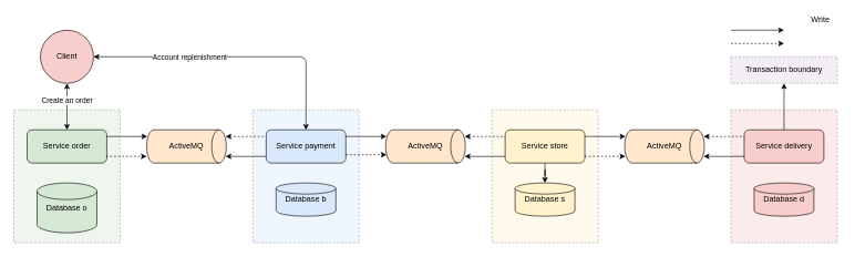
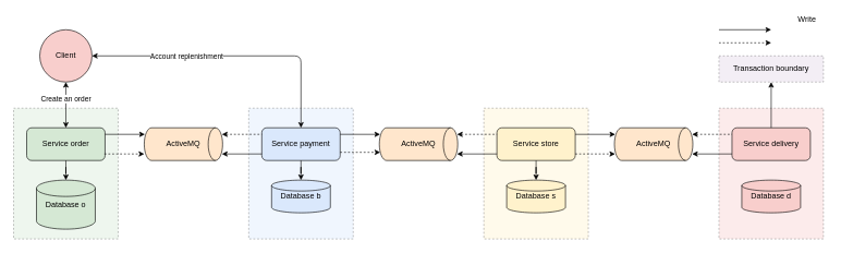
  <mxCell id="0" />
  <mxCell id="1" parent="0" />
  <mxCell id="2" value="" style="rounded=0;whiteSpace=wrap;html=1;fillColor=#d5e8d4;strokeColor=default;glass=0;dashed=1;opacity=40;" vertex="1" parent="1"><mxGeometry x="20" y="165" width="160" height="200" as="geometry" /></mxCell>
  <mxCell id="3" value="" style="rounded=0;whiteSpace=wrap;html=1;fillColor=#dae8fc;strokeColor=default;glass=0;dashed=1;opacity=40;" vertex="1" parent="1"><mxGeometry x="380" y="165" width="160" height="200" as="geometry" /></mxCell>
  <mxCell id="4" value="Client" style="ellipse;whiteSpace=wrap;html=1;aspect=fixed;fillColor=#f8cecc;strokeColor=default;" vertex="1" parent="1"><mxGeometry x="60" y="45" width="80" height="80" as="geometry" /></mxCell>
  <mxCell id="5" value="Service payment" style="rounded=1;whiteSpace=wrap;html=1;fillColor=#dae8fc;strokeColor=default;" vertex="1" parent="1"><mxGeometry x="400" y="195" width="120" height="50" as="geometry" /></mxCell>
  <mxCell id="6" value="Database b" style="strokeWidth=1;html=1;shape=mxgraph.flowchart.database;whiteSpace=wrap;fillColor=#dae8fc;strokeColor=default;" vertex="1" parent="1"><mxGeometry x="415" y="275" width="90" height="50" as="geometry" /></mxCell>
+ <mxCell id="7" style="edgeStyle=orthogonalEdgeStyle;rounded=0;orthogonalLoop=1;jettySize=auto;html=1;entryX=0.5;entryY=0;entryDx=0;entryDy=0;entryPerimeter=0;" edge="1" parent="1" source="5" target="6"><mxGeometry relative="1" as="geometry" /></mxCell>
  <mxCell id="8" value="Service order" style="rounded=1;whiteSpace=wrap;html=1;fillColor=#d5e8d4;strokeColor=default;" vertex="1" parent="1"><mxGeometry x="40" y="195" width="120" height="50" as="geometry" /></mxCell>
  <mxCell id="9" value="Database o" style="strokeWidth=1;html=1;shape=mxgraph.flowchart.database;whiteSpace=wrap;fillColor=#d5e8d4;strokeColor=default;" vertex="1" parent="1"><mxGeometry x="55" y="275" width="90" height="75" as="geometry" /></mxCell>
+ <mxCell id="10" style="edgeStyle=orthogonalEdgeStyle;rounded=0;orthogonalLoop=1;jettySize=auto;html=1;entryX=0.5;entryY=0;entryDx=0;entryDy=0;entryPerimeter=0;" edge="1" parent="1" source="8" target="9"><mxGeometry relative="1" as="geometry" /></mxCell>
  <mxCell id="11" value="" style="endArrow=classic;startArrow=classic;html=1;rounded=1;exitX=0.5;exitY=0;exitDx=0;exitDy=0;entryX=1;entryY=0.5;entryDx=0;entryDy=0;curved=0;" edge="1" parent="1" source="5" target="4"><mxGeometry width="50" height="50" relative="1" as="geometry"><mxPoint x="530" y="145" as="sourcePoint" /><mxPoint x="580" y="95" as="targetPoint" /><Array as="points"><mxPoint x="460" y="85" /></Array></mxGeometry></mxCell>
  <mxCell id="12" value="Account replenishment" style="edgeLabel;html=1;align=center;verticalAlign=middle;resizable=0;points=[];" vertex="1" connectable="0" parent="11"><mxGeometry x="0.329" relative="1" as="geometry"><mxPoint as="offset" /></mxGeometry></mxCell>
  <mxCell id="13" value="ActiveMQ" style="strokeWidth=1;html=1;shape=mxgraph.flowchart.direct_data;whiteSpace=wrap;fillColor=#ffe6cc;strokeColor=default;" vertex="1" parent="1"><mxGeometry x="580" y="195" width="120" height="50" as="geometry" /></mxCell>
  <mxCell id="14" value="" style="endArrow=classic;html=1;rounded=0;exitX=1;exitY=0.25;exitDx=0;exitDy=0;entryX=0.01;entryY=0.251;entryDx=0;entryDy=0;entryPerimeter=0;" edge="1" parent="1"><mxGeometry width="50" height="50" relative="1" as="geometry"><mxPoint x="520" y="205" as="sourcePoint" /><mxPoint x="581.2" y="205.05" as="targetPoint" /></mxGeometry></mxCell>
  <mxCell id="15" value="" style="endArrow=classic;html=1;rounded=1;exitX=1;exitY=0.75;exitDx=0;exitDy=0;entryX=0.011;entryY=0.751;entryDx=0;entryDy=0;entryPerimeter=0;dashed=1;curved=0;startArrow=none;startFill=0;endFill=1;" edge="1" parent="1" source="5" target="13"><mxGeometry width="50" height="50" relative="1" as="geometry"><mxPoint x="520" y="235" as="sourcePoint" /><mxPoint x="581" y="235" as="targetPoint" /></mxGeometry></mxCell>
  <mxCell id="16" value="" style="rounded=0;whiteSpace=wrap;html=1;fillColor=#fff2cc;strokeColor=default;glass=0;dashed=1;opacity=40;" vertex="1" parent="1"><mxGeometry x="740" y="165" width="160" height="200" as="geometry" /></mxCell>
  <mxCell id="17" value="Service store" style="rounded=1;whiteSpace=wrap;html=1;fillColor=#fff2cc;strokeColor=default;" vertex="1" parent="1"><mxGeometry x="760" y="195" width="120" height="50" as="geometry" /></mxCell>
  <mxCell id="18" value="Database s" style="strokeWidth=1;html=1;shape=mxgraph.flowchart.database;whiteSpace=wrap;fillColor=#fff2cc;strokeColor=default;" vertex="1" parent="1"><mxGeometry x="775" y="275" width="90" height="50" as="geometry" /></mxCell>
  <mxCell id="19" style="edgeStyle=orthogonalEdgeStyle;rounded=0;orthogonalLoop=1;jettySize=auto;html=1;entryX=0.5;entryY=0;entryDx=0;entryDy=0;entryPerimeter=0;" edge="1" parent="1" source="17" target="18"><mxGeometry relative="1" as="geometry" /></mxCell>
  <mxCell id="20" value="" style="endArrow=classic;startArrow=classic;html=1;rounded=0;exitX=0.5;exitY=0;exitDx=0;exitDy=0;entryX=0.5;entryY=1;entryDx=0;entryDy=0;" edge="1" parent="1" source="8" target="4"><mxGeometry width="50" height="50" relative="1" as="geometry"><mxPoint x="380" y="305" as="sourcePoint" /><mxPoint x="430" y="255" as="targetPoint" /></mxGeometry></mxCell>
  <mxCell id="21" value="Create an order" style="edgeLabel;html=1;align=center;verticalAlign=middle;resizable=0;points=[];" vertex="1" connectable="0" parent="20"><mxGeometry x="0.283" y="1" relative="1" as="geometry"><mxPoint as="offset" /></mxGeometry></mxCell>
  <mxCell id="22" value="ActiveMQ" style="strokeWidth=1;html=1;shape=mxgraph.flowchart.direct_data;whiteSpace=wrap;fillColor=#ffe6cc;strokeColor=default;" vertex="1" parent="1"><mxGeometry x="220" y="195" width="120" height="50" as="geometry" /></mxCell>
  <mxCell id="23" value="" style="endArrow=classic;html=1;rounded=0;exitX=1;exitY=0.25;exitDx=0;exitDy=0;entryX=0.01;entryY=0.251;entryDx=0;entryDy=0;entryPerimeter=0;" edge="1" parent="1"><mxGeometry width="50" height="50" relative="1" as="geometry"><mxPoint x="160" y="205" as="sourcePoint" /><mxPoint x="221" y="205" as="targetPoint" /></mxGeometry></mxCell>
  <mxCell id="24" value="" style="endArrow=classic;html=1;rounded=1;exitX=1;exitY=0.75;exitDx=0;exitDy=0;entryX=0.011;entryY=0.751;entryDx=0;entryDy=0;entryPerimeter=0;dashed=1;curved=0;startArrow=none;startFill=0;endFill=1;" edge="1" parent="1"><mxGeometry width="50" height="50" relative="1" as="geometry"><mxPoint x="159" y="235" as="sourcePoint" /><mxPoint x="220" y="235" as="targetPoint" /></mxGeometry></mxCell>
  <mxCell id="25" value="" style="endArrow=none;html=1;rounded=1;exitX=1;exitY=0.75;exitDx=0;exitDy=0;entryX=0.011;entryY=0.751;entryDx=0;entryDy=0;entryPerimeter=0;dashed=1;curved=0;startArrow=classic;startFill=1;endFill=0;" edge="1" parent="1"><mxGeometry width="50" height="50" relative="1" as="geometry"><mxPoint x="339" y="205" as="sourcePoint" /><mxPoint x="400" y="205" as="targetPoint" /></mxGeometry></mxCell>
  <mxCell id="26" value="" style="endArrow=none;html=1;rounded=1;exitX=1;exitY=0.75;exitDx=0;exitDy=0;entryX=0.011;entryY=0.751;entryDx=0;entryDy=0;entryPerimeter=0;curved=0;startArrow=classic;startFill=1;endFill=0;" edge="1" parent="1"><mxGeometry width="50" height="50" relative="1" as="geometry"><mxPoint x="339" y="235" as="sourcePoint" /><mxPoint x="400" y="235" as="targetPoint" /></mxGeometry></mxCell>
  <mxCell id="27" value="" style="endArrow=none;html=1;rounded=1;exitX=1;exitY=0.75;exitDx=0;exitDy=0;entryX=0.011;entryY=0.751;entryDx=0;entryDy=0;entryPerimeter=0;dashed=1;curved=0;startArrow=classic;startFill=1;endFill=0;" edge="1" parent="1"><mxGeometry width="50" height="50" relative="1" as="geometry"><mxPoint x="699" y="205" as="sourcePoint" /><mxPoint x="760" y="205" as="targetPoint" /></mxGeometry></mxCell>
  <mxCell id="28" value="" style="endArrow=none;html=1;rounded=1;exitX=1;exitY=0.75;exitDx=0;exitDy=0;entryX=0.011;entryY=0.751;entryDx=0;entryDy=0;entryPerimeter=0;curved=0;startArrow=classic;startFill=1;endFill=0;" edge="1" parent="1"><mxGeometry width="50" height="50" relative="1" as="geometry"><mxPoint x="699" y="235" as="sourcePoint" /><mxPoint x="760" y="235" as="targetPoint" /></mxGeometry></mxCell>
  <mxCell id="29" value="ActiveMQ" style="strokeWidth=1;html=1;shape=mxgraph.flowchart.direct_data;whiteSpace=wrap;fillColor=#ffe6cc;strokeColor=default;" vertex="1" parent="1"><mxGeometry x="940" y="195" width="120" height="50" as="geometry" /></mxCell>
  <mxCell id="30" value="" style="rounded=0;whiteSpace=wrap;html=1;fillColor=#f8cecc;strokeColor=default;glass=0;dashed=1;opacity=40;" vertex="1" parent="1"><mxGeometry x="1100" y="165" width="160" height="200" as="geometry" /></mxCell>
  <mxCell id="31" value="Service delivery" style="rounded=1;whiteSpace=wrap;html=1;fillColor=#f8cecc;strokeColor=default;" vertex="1" parent="1"><mxGeometry x="1120" y="195" width="120" height="50" as="geometry" /></mxCell>
  <mxCell id="32" value="Database d" style="strokeWidth=1;html=1;shape=mxgraph.flowchart.database;whiteSpace=wrap;fillColor=#f8cecc;strokeColor=default;" vertex="1" parent="1"><mxGeometry x="1135" y="275" width="90" height="50" as="geometry" /></mxCell>
  <mxCell id="33" style="edgeStyle=orthogonalEdgeStyle;rounded=0;orthogonalLoop=1;jettySize=auto;html=1;" edge="1" parent="1" source="31" target="40"><mxGeometry relative="1" as="geometry" /></mxCell>
  <mxCell id="34" value="" style="endArrow=classic;html=1;rounded=0;exitX=1;exitY=0.25;exitDx=0;exitDy=0;entryX=0.01;entryY=0.251;entryDx=0;entryDy=0;entryPerimeter=0;" edge="1" parent="1"><mxGeometry width="50" height="50" relative="1" as="geometry"><mxPoint x="880" y="205" as="sourcePoint" /><mxPoint x="941.2" y="205.05" as="targetPoint" /></mxGeometry></mxCell>
  <mxCell id="35" value="" style="endArrow=none;html=1;rounded=1;exitX=1;exitY=0.75;exitDx=0;exitDy=0;entryX=0.011;entryY=0.751;entryDx=0;entryDy=0;entryPerimeter=0;curved=0;startArrow=classic;startFill=1;endFill=0;" edge="1" parent="1"><mxGeometry width="50" height="50" relative="1" as="geometry"><mxPoint x="1059" y="235" as="sourcePoint" /><mxPoint x="1120" y="235" as="targetPoint" /></mxGeometry></mxCell>
  <mxCell id="36" value="" style="endArrow=none;html=1;rounded=1;exitX=1;exitY=0.75;exitDx=0;exitDy=0;entryX=0.011;entryY=0.751;entryDx=0;entryDy=0;entryPerimeter=0;dashed=1;curved=0;startArrow=classic;startFill=1;endFill=0;" edge="1" parent="1"><mxGeometry width="50" height="50" relative="1" as="geometry"><mxPoint x="1059" y="205" as="sourcePoint" /><mxPoint x="1120" y="205" as="targetPoint" /></mxGeometry></mxCell>
  <mxCell id="37" value="" style="endArrow=classic;html=1;rounded=1;exitX=1;exitY=0.75;exitDx=0;exitDy=0;entryX=0.011;entryY=0.751;entryDx=0;entryDy=0;entryPerimeter=0;dashed=1;curved=0;startArrow=none;startFill=0;endFill=1;" edge="1" parent="1"><mxGeometry width="50" height="50" relative="1" as="geometry"><mxPoint x="880" y="235" as="sourcePoint" /><mxPoint x="941" y="235" as="targetPoint" /></mxGeometry></mxCell>
  <mxCell id="38" value="" style="endArrow=classic;html=1;rounded=0;exitX=1;exitY=0.25;exitDx=0;exitDy=0;" edge="1" parent="1"><mxGeometry width="50" height="50" relative="1" as="geometry"><mxPoint x="1100" y="45" as="sourcePoint" /><mxPoint x="1180" y="45" as="targetPoint" /></mxGeometry></mxCell>
  <mxCell id="39" value="" style="endArrow=classic;html=1;rounded=1;exitX=1;exitY=0.75;exitDx=0;exitDy=0;dashed=1;curved=0;startArrow=none;startFill=0;endFill=1;" edge="1" parent="1"><mxGeometry width="50" height="50" relative="1" as="geometry"><mxPoint x="1100" y="65" as="sourcePoint" /><mxPoint x="1180" y="65" as="targetPoint" /></mxGeometry></mxCell>
  <mxCell id="40" value="Transaction boundary" style="rounded=0;whiteSpace=wrap;html=1;fillColor=#e1d5e7;strokeColor=default;glass=0;dashed=1;opacity=40;" vertex="1" parent="1"><mxGeometry x="1100" y="85" width="160" height="40" as="geometry" /></mxCell>
  <mxCell id="41" value="Write" style="text;html=1;align=center;verticalAlign=middle;whiteSpace=wrap;rounded=0;" vertex="1" parent="1"><mxGeometry x="1205" y="20" width="60" height="20" as="geometry" /></mxCell>
